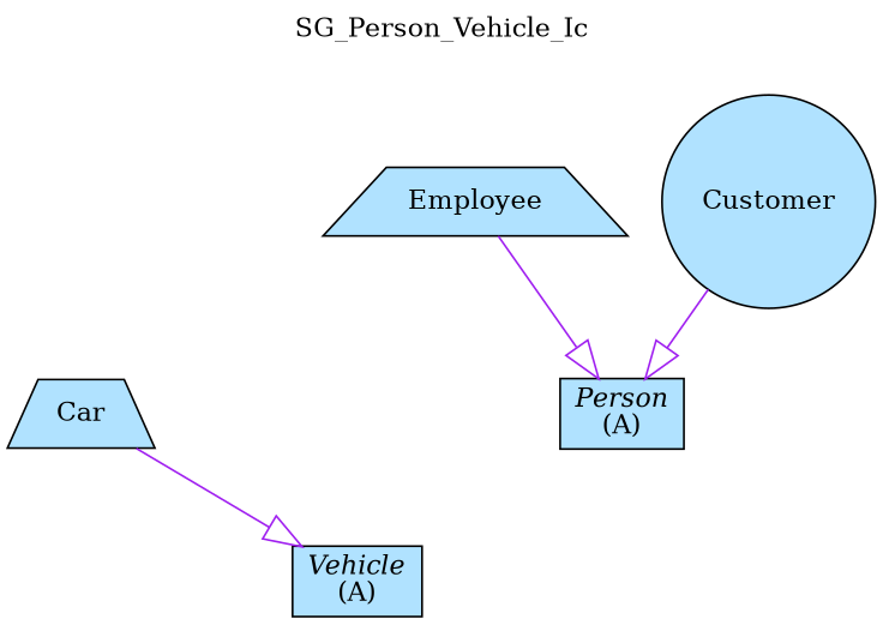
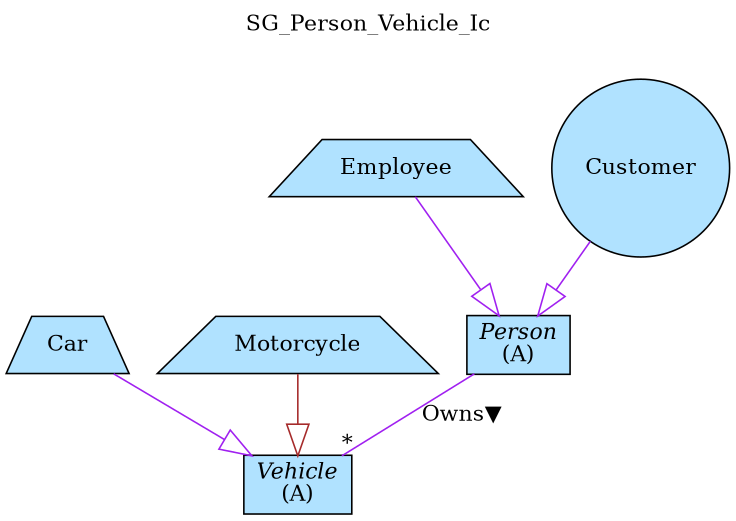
  digraph {
    label=SG_Person_Vehicle_Ic
    labelfontsize=12
    labelloc=tl
    node [fillcolor=lightskyblue1 shape=trapezium style=filled]
    edge [color=purple arrowhead=onormal arrowsize=2.0]
    n1 [label=<{<I>Person</I><br/>(A)}> shape=record]
    n2 [label=<{<I>Vehicle</I><br/>(A)}> shape=record]
    n3 [label=Car]
+   n4 [label=Motorcycle]
    n5 [label=Employee]
    n6 [label=Customer shape=circle]
+   n1 -> n2 [dir=none headlabel="*" label="Owns▼" arrowhead="" arrowsize=""]
    n3 -> n2
+   n4 -> n2 [color=brown]
    n5 -> n1
    n6 -> n1
  }
